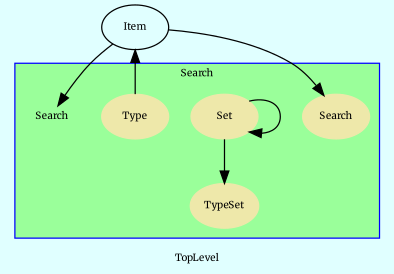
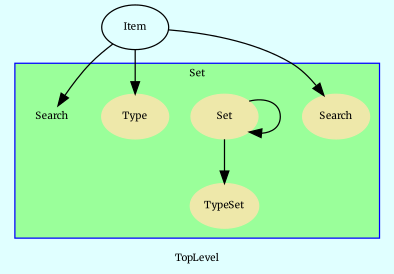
  digraph {
    bgcolor=lightcyan1
    compound=true
    fontname=Merriweather
    fontsize=8
    label=TopLevel
    node [color=palegoldenrod fontcolor=black fontname=Merriweather fontsize=8 shape=ellipse style=filled]
    edge [fontname=Merriweather]
    n1 [label=Search]
    n2 [label=Set]
    n3 [label=TypeSet]
    n4 [label=Type]
    Search [color=black height=0.01 shape=plaintext width=0.01 fontcolor="" style=""]
    n6 [color=black label=Item fontcolor="" shape="" style=""]
    subgraph cluster_1 {
      color=blue
      fillcolor=palegreen1
-     label=Search
+     label=Set
      style=filled
      n1
      n2
      n3
      n4
      Search
    }
    n2 -> n2
    n2 -> n3
    n6 -> n1
-   n4 -> n6
+   n6 -> n4
    n6 -> Search
  }
